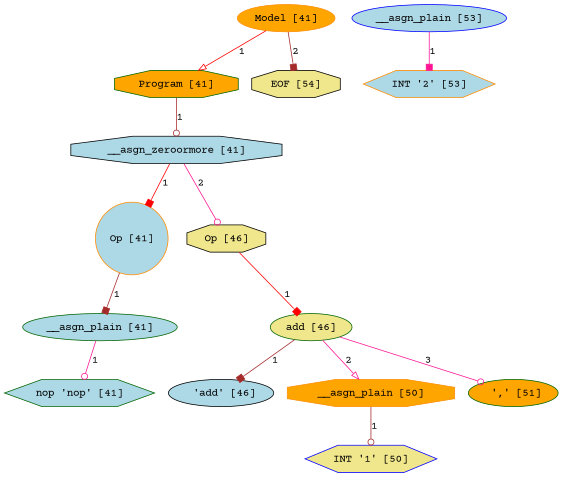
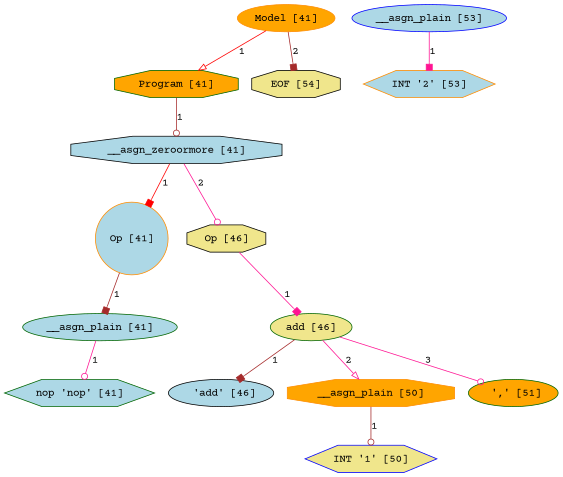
  digraph {
    fontname="Courier Prime"
    node [color=darkgreen fillcolor=lightblue fontname="Courier Prime" shape=ellipse style=filled]
    edge [arrowhead=box color=brown fontname="Courier Prime"]
    n1 [color=darkorange fillcolor=orange label="Model [41]"]
    n2 [fillcolor=orange label="Program [41]" shape=octagon]
    n3 [color=black fillcolor=khaki label="EOF [54]" shape=octagon]
    n4 [color=black label="__asgn_zeroormore [41]" shape=octagon]
    n5 [color=darkorange label="Op [41]" shape=circle]
    n6 [color=black fillcolor=khaki label="Op [46]" shape=octagon]
    n7 [label="__asgn_plain [41]"]
    n8 [fillcolor=khaki label="add [46]"]
    n9 [label="nop 'nop' [41]" shape=hexagon]
    n10 [color=black label=" 'add' [46]"]
    n11 [color=darkorange fillcolor=orange label="__asgn_plain [50]" shape=octagon]
    n12 [fillcolor=orange label=" ',' [51]"]
    n13 [color=blue fillcolor=khaki label="INT '1' [50]" shape=hexagon]
    n14 [color=blue label="__asgn_plain [53]"]
    n15 [color=darkorange label="INT '2' [53]" shape=hexagon]
    n1 -> n2 [arrowhead=onormal color=red label=1]
    n1 -> n3 [label=2]
    n2 -> n4 [arrowhead=odot label=1]
    n4 -> n5 [color=red label=1]
    n4 -> n6 [arrowhead=odot color=deeppink label=2]
    n5 -> n7 [label=1]
-   n6 -> n8 [color=red label=1]
+   n6 -> n8 [color=deeppink label=1]
    n7 -> n9 [arrowhead=odot color=deeppink label=1]
    n8 -> n10 [label=1]
    n8 -> n11 [arrowhead=onormal color=deeppink label=2]
    n8 -> n12 [arrowhead=odot color=deeppink label=3]
    n11 -> n13 [arrowhead=odot label=1]
    n14 -> n15 [color=deeppink label=1]
  }
